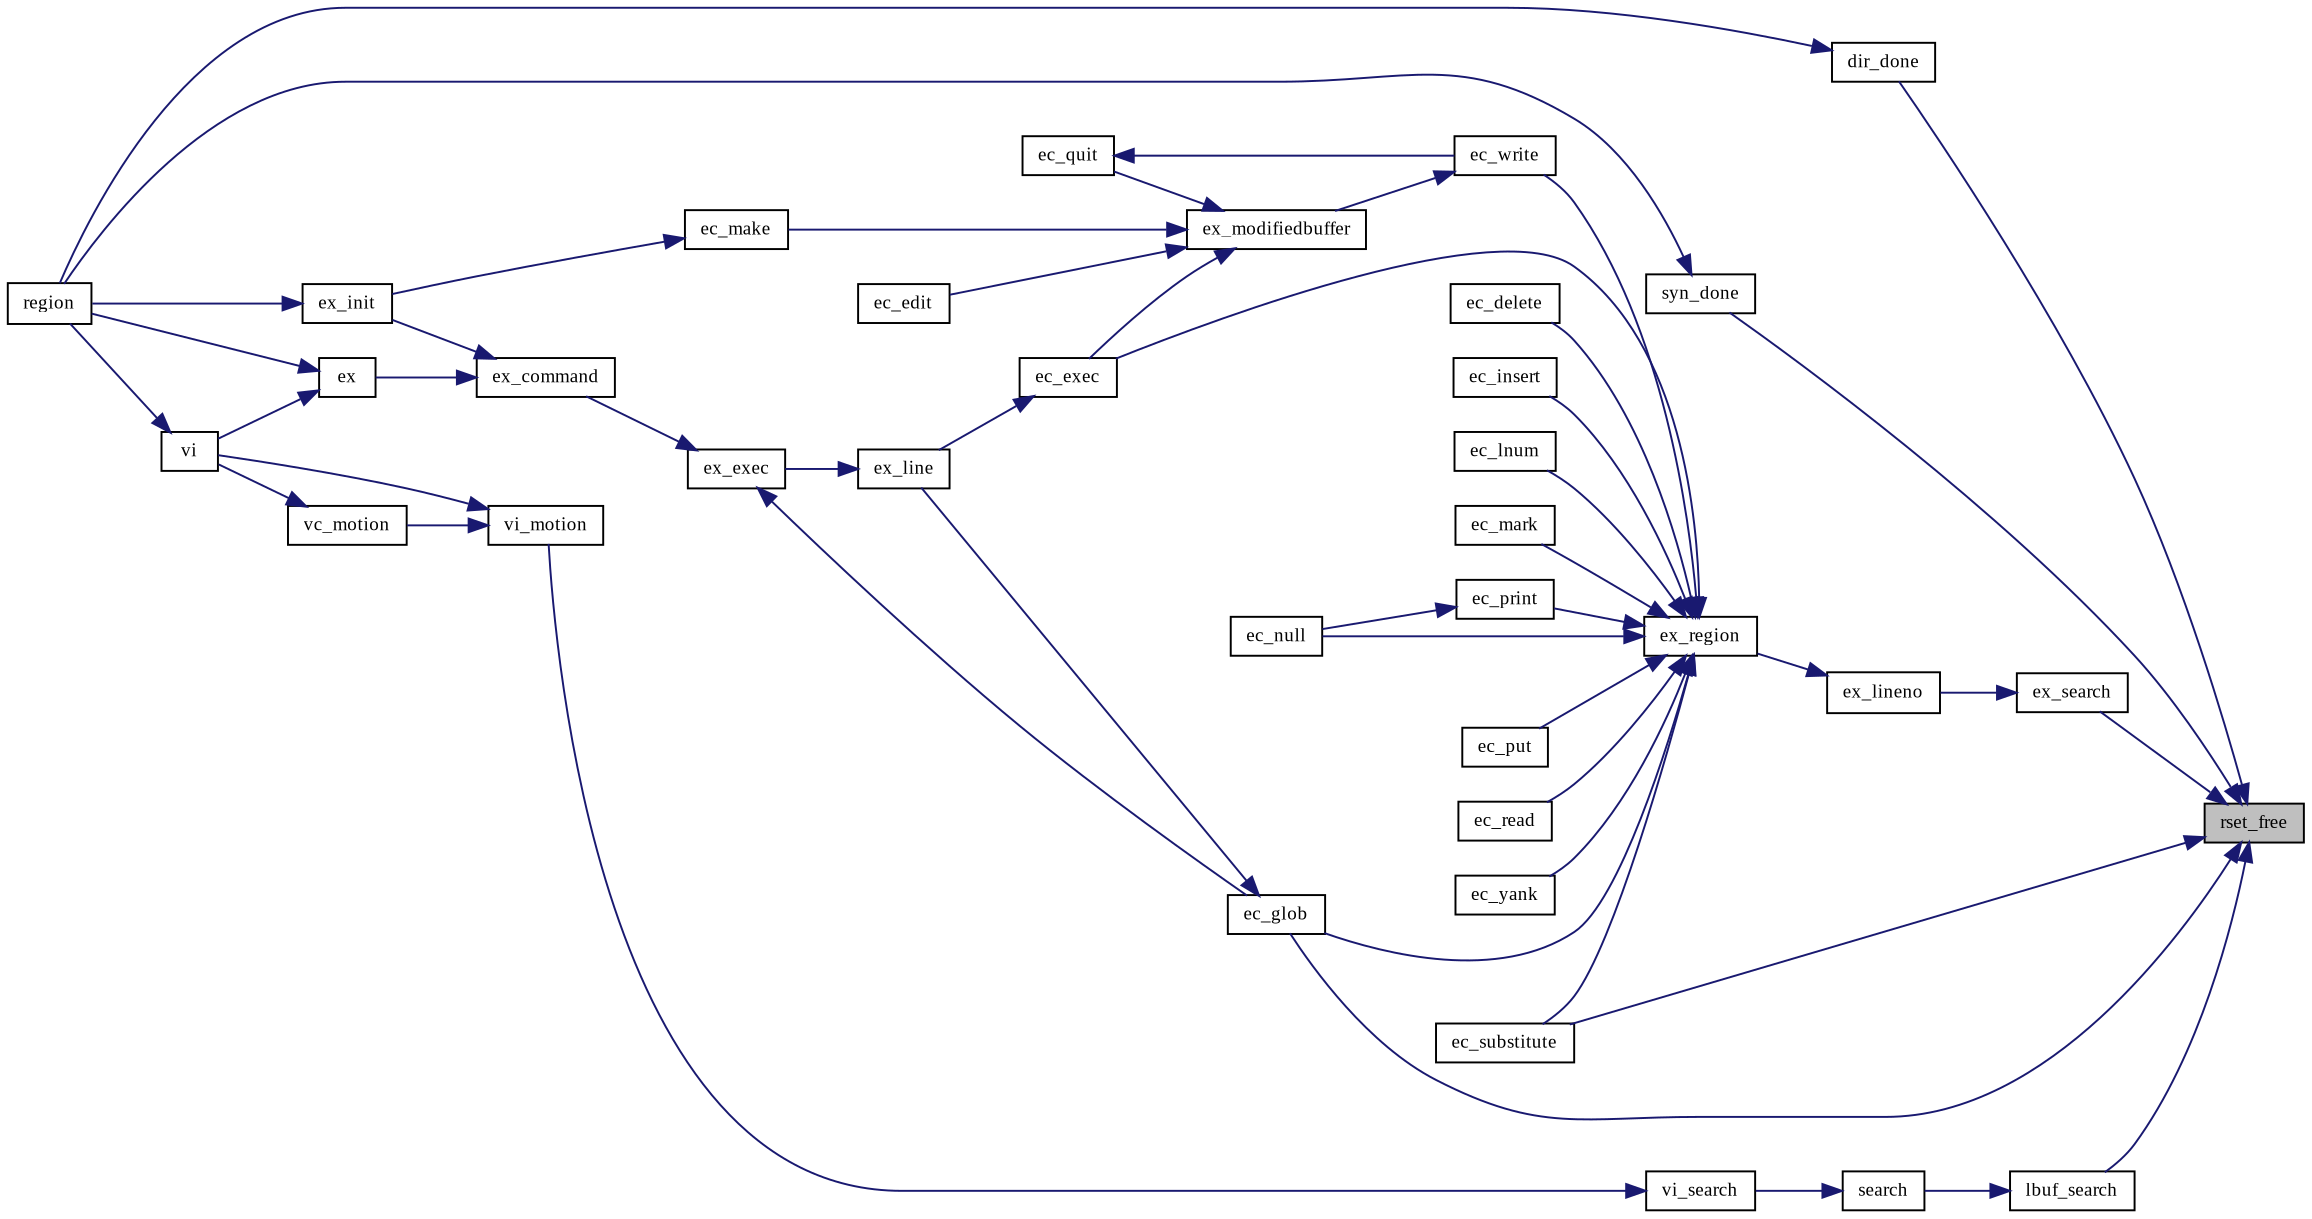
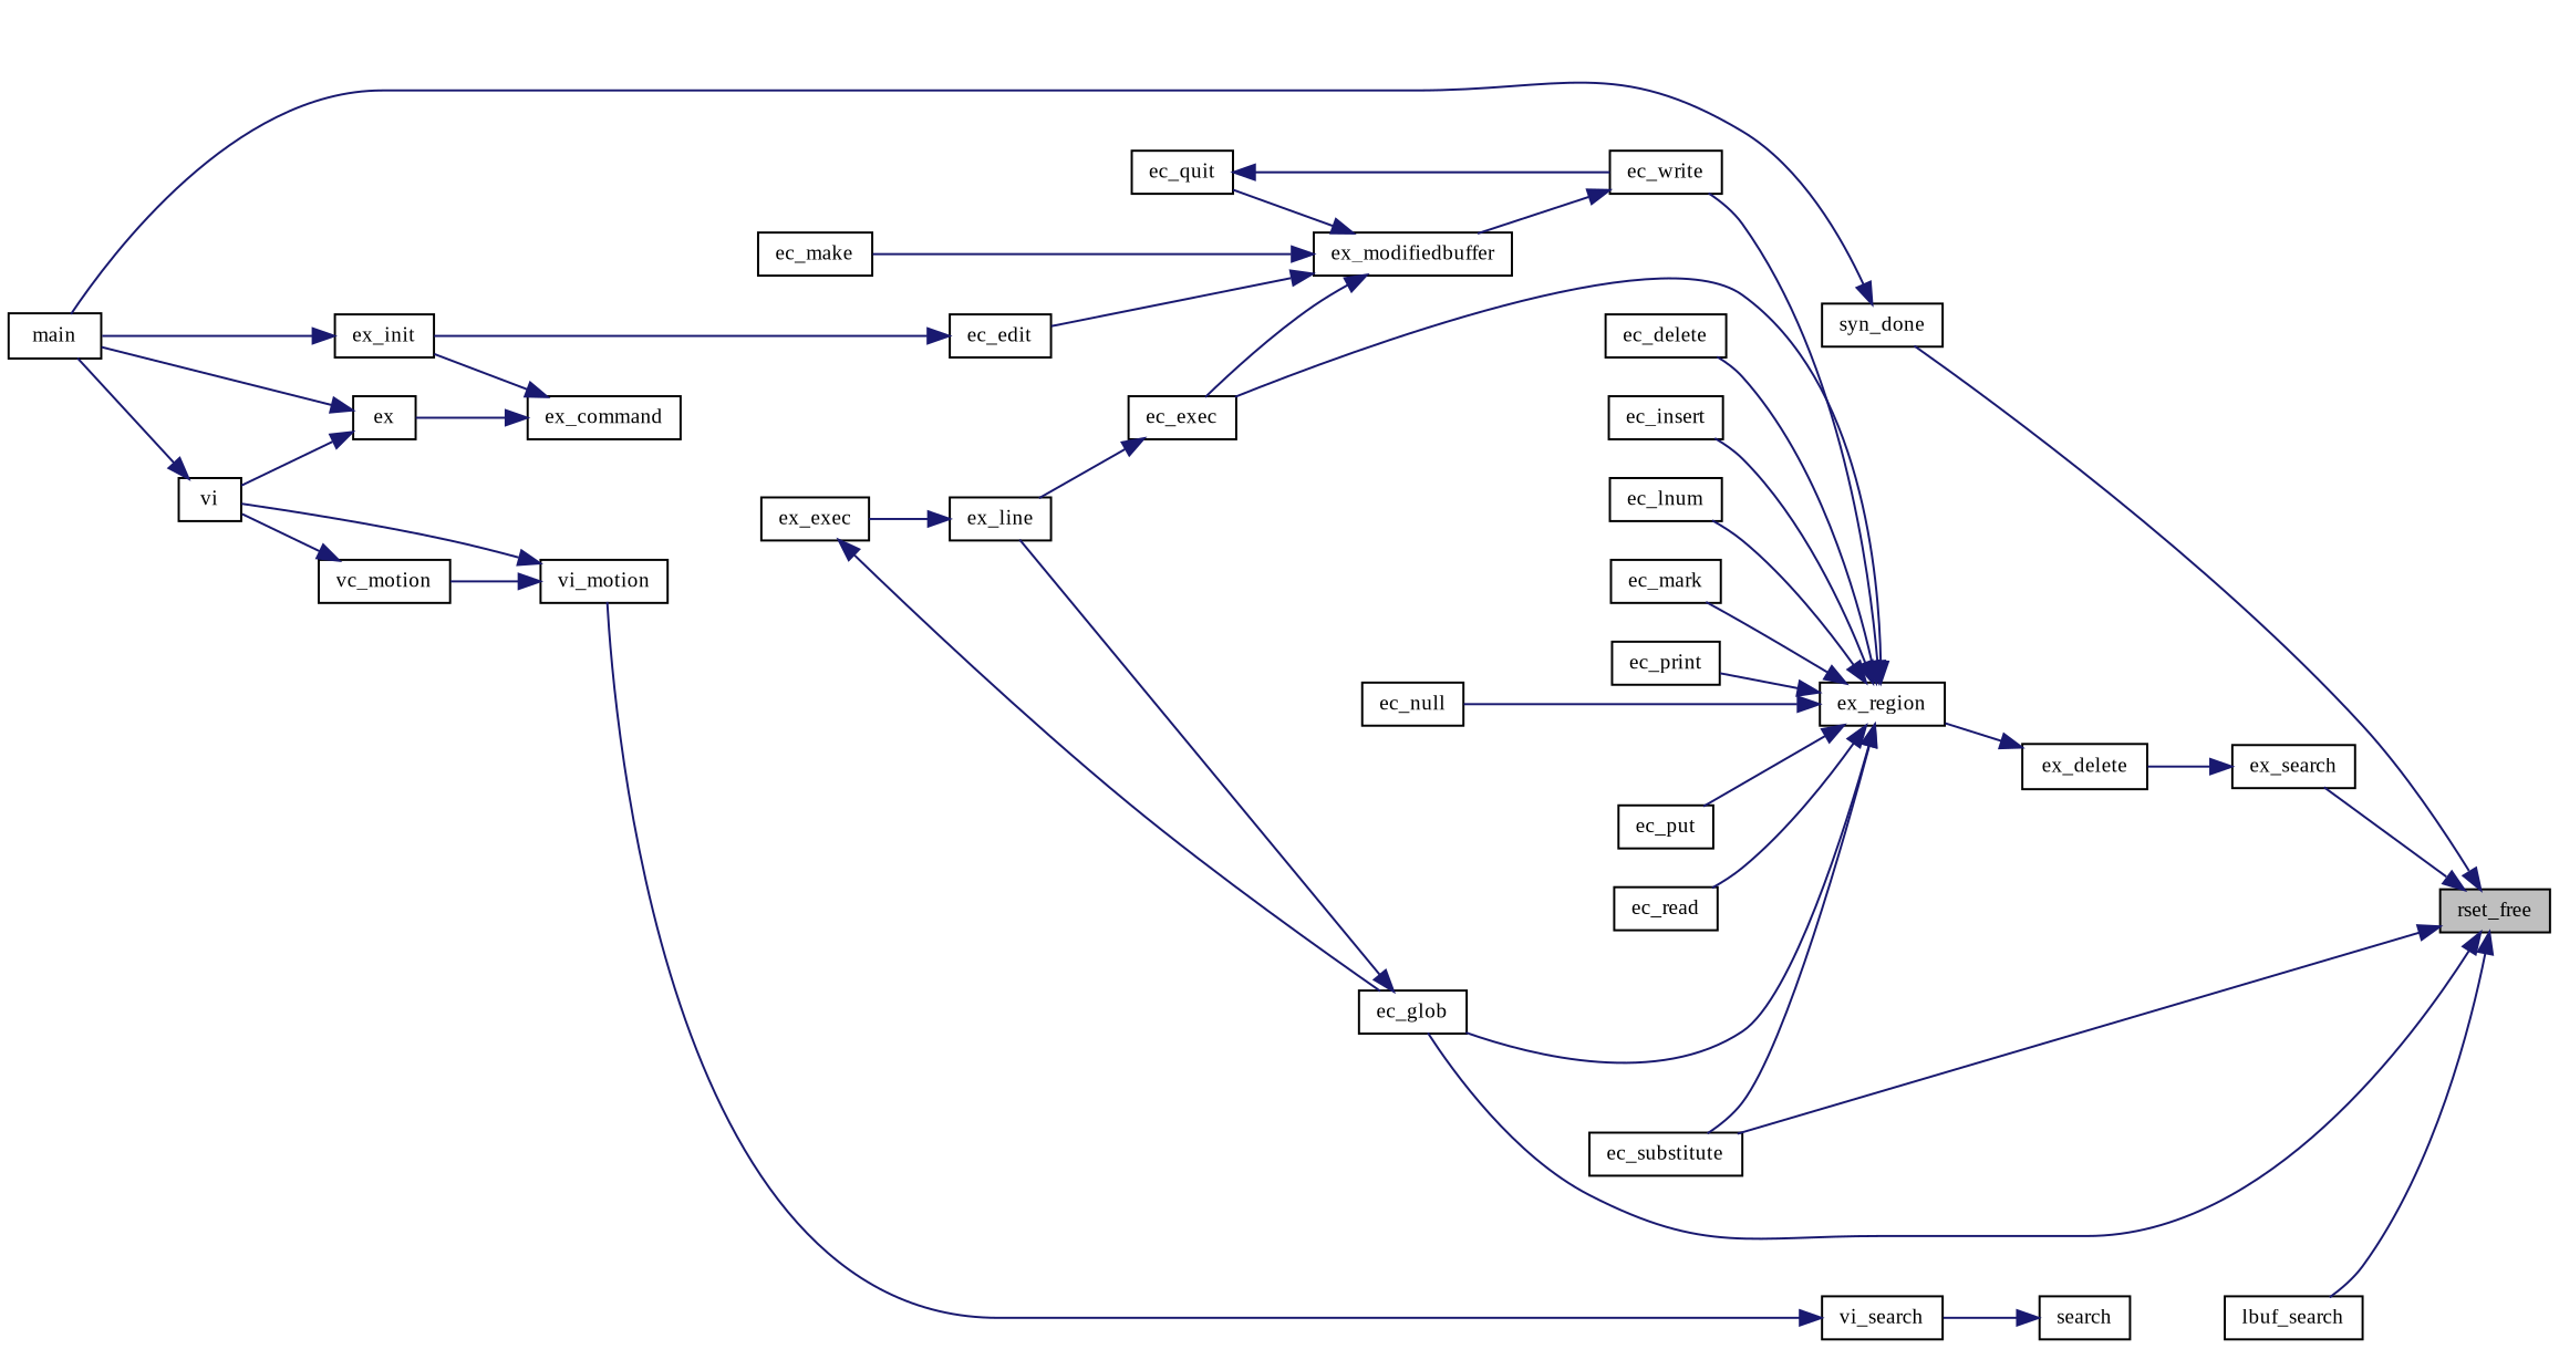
  digraph {
    fontname="Liberation Serif"
    rankdir=RL
    node [color=black fillcolor=white fontname="Liberation Serif" fontsize=10 shape=record style=filled]
    edge [color=midnightblue dir=back fontname="Liberation Serif" fontsize=10 labelfontname=Helvetica labelfontsize=10 style=solid]
    n1 [fillcolor=grey75 fontcolor=black height=0.2 label=rset_free width=0.4]
-   n2 [height=0.2 label=dir_done width=0.4]
    n3 [height=0.2 label=ec_glob width=0.4]
    n4 [height=0.2 label=ec_substitute width=0.4]
    n5 [height=0.2 label=ex_search width=0.4]
    n6 [height=0.2 label=lbuf_search width=0.4]
    n7 [height=0.2 label=syn_done width=0.4]
-   n8 [height=0.2 label=region width=0.4]
+   n8 [height=0.2 label=main width=0.4]
    n9 [height=0.2 label=ex_line width=0.4]
-   n10 [height=0.2 label=ex_lineno width=0.4]
+   n10 [height=0.2 label=ex_delete width=0.4]
    n11 [height=0.2 label=search width=0.4]
    n12 [height=0.2 label=ex_exec width=0.4]
    n13 [height=0.2 label=ex_command width=0.4]
    n14 [height=0.2 label=ex width=0.4]
    n15 [height=0.2 label=ex_init width=0.4]
    n16 [height=0.2 label=vi width=0.4]
    n17 [height=0.2 label=ex_region width=0.4]
    n18 [height=0.2 label=ec_delete width=0.4]
    n19 [height=0.2 label=ec_exec width=0.4]
    n20 [height=0.2 label=ec_insert width=0.4]
    n21 [height=0.2 label=ec_lnum width=0.4]
    n22 [height=0.2 label=ec_mark width=0.4]
    n23 [height=0.2 label=ec_null width=0.4]
    n24 [height=0.2 label=ec_print width=0.4]
    n25 [height=0.2 label=ec_put width=0.4]
    n26 [height=0.2 label=ec_read width=0.4]
    n27 [height=0.2 label=ec_write width=0.4]
-   n28 [height=0.2 label=ec_yank width=0.4]
    n29 [height=0.2 label=ex_modifiedbuffer width=0.4]
    n30 [height=0.2 label=ec_edit width=0.4]
    n31 [height=0.2 label=ec_make width=0.4]
    n32 [height=0.2 label=ec_quit width=0.4]
    n33 [height=0.2 label=vi_search width=0.4]
    n34 [height=0.2 label=vi_motion width=0.4]
    n35 [height=0.2 label=vc_motion width=0.4]
-   n1 -> n2
    n1 -> n3
    n1 -> n4
    n1 -> n5
    n1 -> n6
    n1 -> n7
-   n2 -> n8
    n3 -> n9
    n5 -> n10
-   n6 -> n11
    n7 -> n8
    n9 -> n12
    n10 -> n17
    n11 -> n33
    n12 -> n3
-   n12 -> n13
    n13 -> n14
    n13 -> n15
    n14 -> n8
    n14 -> n16
    n15 -> n8
    n16 -> n8
    n17 -> n3
    n17 -> n4
    n17 -> n18
    n17 -> n19
    n17 -> n20
    n17 -> n21
    n17 -> n22
    n17 -> n23
    n17 -> n24
    n17 -> n25
    n17 -> n26
    n17 -> n27
-   n17 -> n28
    n19 -> n9
-   n24 -> n23
    n27 -> n29
    n29 -> n19
    n29 -> n30
    n29 -> n31
    n29 -> n32
-   n31 -> n15
+   n30 -> n15
    n32 -> n27
    n33 -> n34
    n34 -> n16
    n34 -> n35
    n35 -> n16
  }
